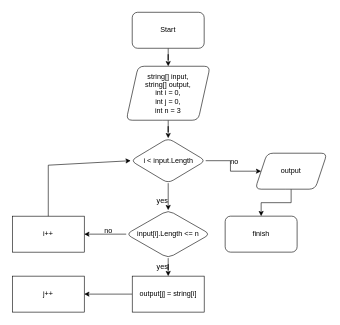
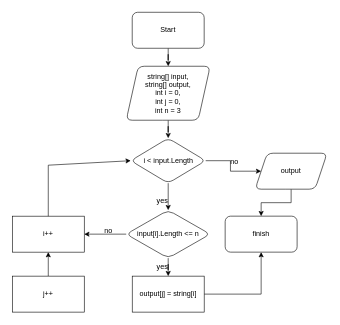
  <mxCell id="0" />
  <mxCell id="1" parent="0" />
  <mxCell id="2" value="" style="edgeStyle=orthogonalEdgeStyle;rounded=0;orthogonalLoop=1;jettySize=auto;html=1;" edge="1" parent="1" source="3" target="5"><mxGeometry relative="1" as="geometry" /></mxCell>
  <mxCell id="3" value="Start" style="rounded=1;whiteSpace=wrap;html=1;" vertex="1" parent="1"><mxGeometry x="220" y="20" width="120" height="60" as="geometry" /></mxCell>
  <mxCell id="4" value="" style="edgeStyle=orthogonalEdgeStyle;rounded=0;orthogonalLoop=1;jettySize=auto;html=1;" edge="1" parent="1" source="5" target="8"><mxGeometry relative="1" as="geometry" /></mxCell>
  <mxCell id="5" value="string[] input,&lt;br&gt;string[] output,&lt;br&gt;int i = 0,&lt;br&gt;int j = 0,&lt;br&gt;int n = 3" style="shape=parallelogram;perimeter=parallelogramPerimeter;whiteSpace=wrap;html=1;fixedSize=1;rounded=1;" vertex="1" parent="1"><mxGeometry x="210" y="110" width="140" height="90" as="geometry" /></mxCell>
  <mxCell id="6" value="" style="edgeStyle=orthogonalEdgeStyle;rounded=0;orthogonalLoop=1;jettySize=auto;html=1;" edge="1" parent="1" source="8" target="11"><mxGeometry relative="1" as="geometry" /></mxCell>
  <mxCell id="7" value="" style="edgeStyle=orthogonalEdgeStyle;rounded=0;orthogonalLoop=1;jettySize=auto;html=1;" edge="1" parent="1" source="8" target="19"><mxGeometry relative="1" as="geometry" /></mxCell>
  <mxCell id="8" value="i &amp;lt; input.Length" style="rhombus;whiteSpace=wrap;html=1;rounded=1;" vertex="1" parent="1"><mxGeometry x="217.5" y="230" width="125" height="75" as="geometry" /></mxCell>
  <mxCell id="9" value="" style="edgeStyle=orthogonalEdgeStyle;rounded=0;orthogonalLoop=1;jettySize=auto;html=1;" edge="1" parent="1" source="11" target="13"><mxGeometry relative="1" as="geometry" /></mxCell>
  <mxCell id="10" value="" style="edgeStyle=orthogonalEdgeStyle;rounded=0;orthogonalLoop=1;jettySize=auto;html=1;" edge="1" parent="1" source="11" target="16"><mxGeometry relative="1" as="geometry" /></mxCell>
  <mxCell id="11" value="input[i].Length &amp;lt;= n" style="rhombus;whiteSpace=wrap;html=1;rounded=1;" vertex="1" parent="1"><mxGeometry x="210" y="350" width="140" height="80" as="geometry" /></mxCell>
- <mxCell id="12" value="" style="edgeStyle=orthogonalEdgeStyle;rounded=0;orthogonalLoop=1;jettySize=auto;html=1;" edge="1" parent="1" source="13" target="15"><mxGeometry relative="1" as="geometry" /></mxCell>
+ <mxCell id="12" value="" style="edgeStyle=orthogonalEdgeStyle;rounded=0;orthogonalLoop=1;jettySize=auto;html=1;" edge="1" parent="1" source="13" target="20"><mxGeometry relative="1" as="geometry" /></mxCell>
  <mxCell id="13" value="output[j] = string[i]" style="rounded=0;whiteSpace=wrap;html=1;" vertex="1" parent="1"><mxGeometry x="220" y="460" width="120" height="60" as="geometry" /></mxCell>
+ <mxCell id="14" value="" style="edgeStyle=orthogonalEdgeStyle;rounded=0;orthogonalLoop=1;jettySize=auto;html=1;" edge="1" parent="1" source="15" target="16"><mxGeometry relative="1" as="geometry" /></mxCell>
  <mxCell id="15" value="j++" style="whiteSpace=wrap;html=1;rounded=0;" vertex="1" parent="1"><mxGeometry x="20" y="460" width="120" height="60" as="geometry" /></mxCell>
  <mxCell id="16" value="i++" style="whiteSpace=wrap;html=1;rounded=0;" vertex="1" parent="1"><mxGeometry x="20" y="360" width="120" height="60" as="geometry" /></mxCell>
  <mxCell id="17" value="" style="endArrow=classic;html=1;rounded=0;entryX=0;entryY=0.5;entryDx=0;entryDy=0;" edge="1" parent="1" target="8"><mxGeometry width="50" height="50" relative="1" as="geometry"><mxPoint x="80" y="360" as="sourcePoint" /><mxPoint x="80" y="270" as="targetPoint" /><Array as="points"><mxPoint x="80" y="275" /></Array></mxGeometry></mxCell>
  <mxCell id="18" value="" style="edgeStyle=orthogonalEdgeStyle;rounded=0;orthogonalLoop=1;jettySize=auto;html=1;" edge="1" parent="1" source="19" target="20"><mxGeometry relative="1" as="geometry" /></mxCell>
  <mxCell id="19" value="output" style="shape=parallelogram;perimeter=parallelogramPerimeter;whiteSpace=wrap;html=1;fixedSize=1;rounded=1;" vertex="1" parent="1"><mxGeometry x="425" y="255" width="120" height="60" as="geometry" /></mxCell>
  <mxCell id="20" value="finish" style="whiteSpace=wrap;html=1;rounded=1;" vertex="1" parent="1"><mxGeometry x="375" y="360" width="120" height="60" as="geometry" /></mxCell>
  <mxCell id="21" value="no" style="text;html=1;align=center;verticalAlign=middle;resizable=0;points=[];autosize=1;strokeColor=none;fillColor=none;" vertex="1" parent="1"><mxGeometry x="370" y="255" width="40" height="30" as="geometry" /></mxCell>
  <mxCell id="22" value="yes" style="text;html=1;align=center;verticalAlign=middle;resizable=0;points=[];autosize=1;strokeColor=none;fillColor=none;" vertex="1" parent="1"><mxGeometry x="250" y="320" width="40" height="30" as="geometry" /></mxCell>
  <mxCell id="23" value="yes" style="text;html=1;align=center;verticalAlign=middle;resizable=0;points=[];autosize=1;strokeColor=none;fillColor=none;" vertex="1" parent="1"><mxGeometry x="250" y="430" width="40" height="30" as="geometry" /></mxCell>
  <mxCell id="24" value="no" style="text;html=1;align=center;verticalAlign=middle;resizable=0;points=[];autosize=1;strokeColor=none;fillColor=none;" vertex="1" parent="1"><mxGeometry x="160" y="370" width="40" height="30" as="geometry" /></mxCell>
